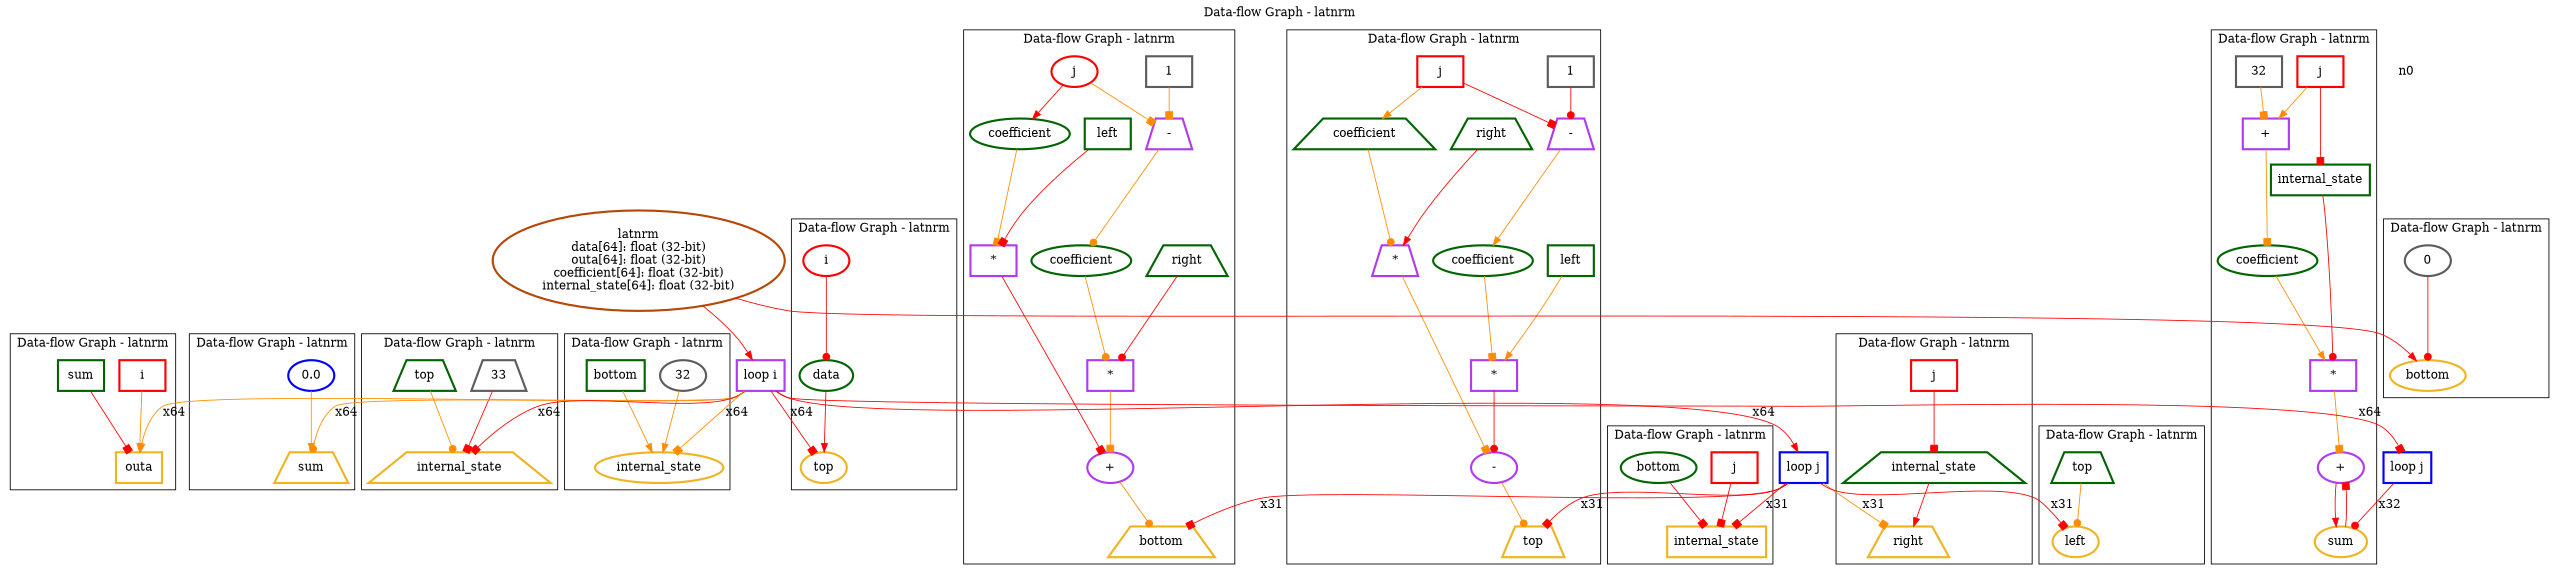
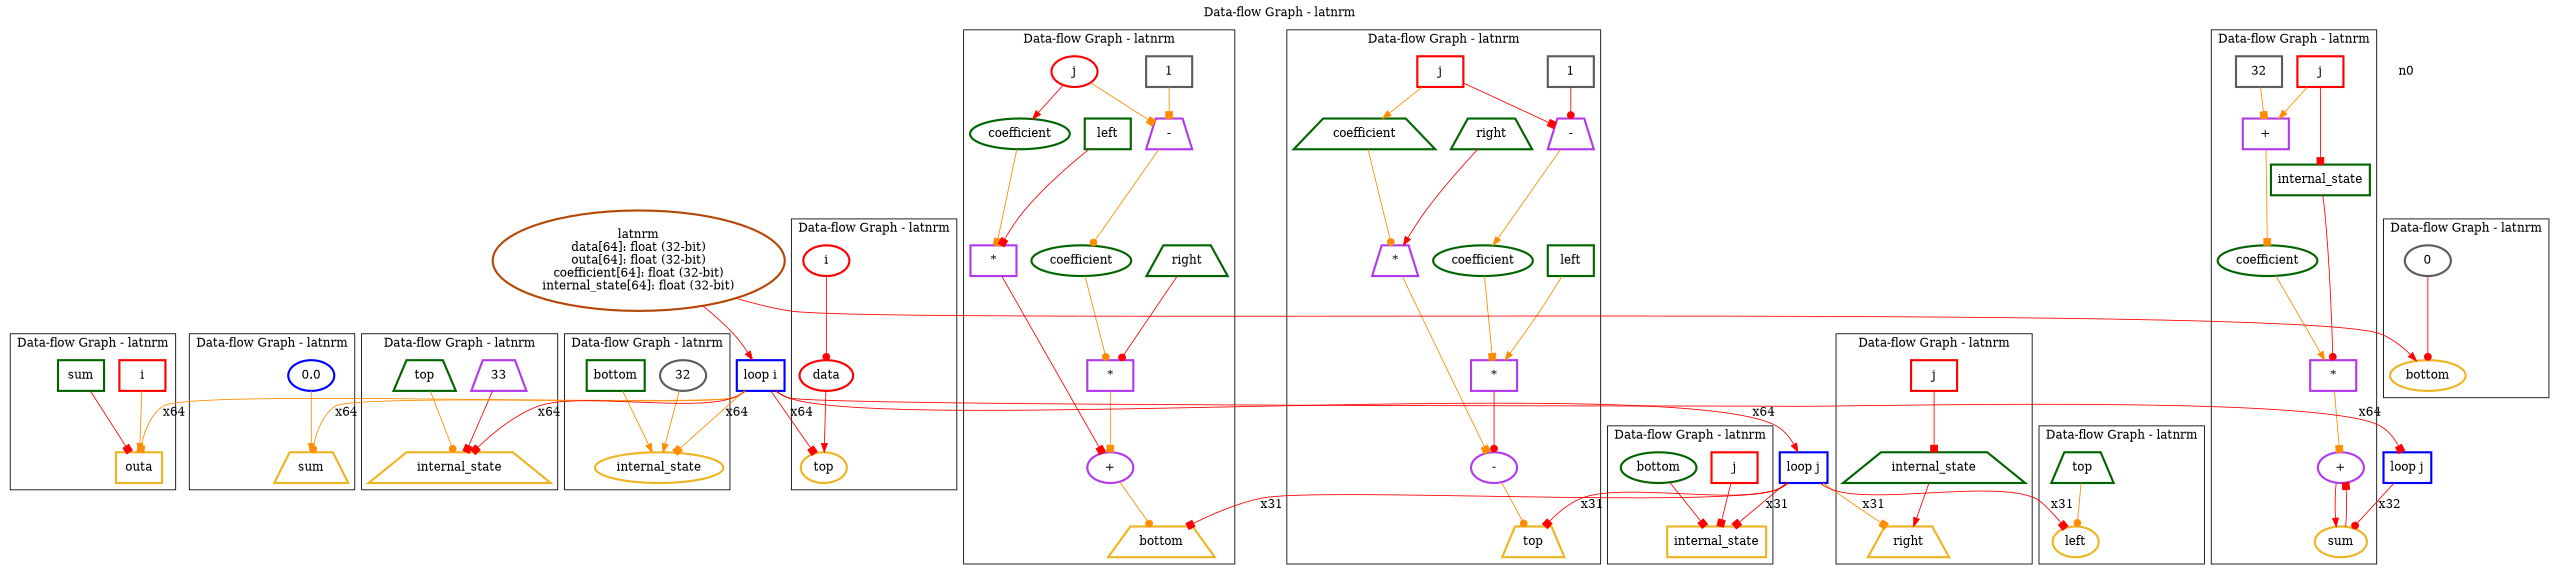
  digraph {
    label="Data-flow Graph - latnrm"
    labelloc=t
    node [color=darkgreen penwidth=2.5 shape=box]
    edge [arrowhead=box color=red]
    n60 [color=goldenrod2 label=outa]
    n61 [color=red label=i]
    n62 [label=sum]
    n51 [color=darkorchid2 label="+" shape=ellipse]
    n52 [color=goldenrod2 label=sum shape=ellipse]
    n53 [color=darkorchid2 label="*"]
    n54 [label=internal_state]
    n55 [color=red label=j]
    n56 [label=coefficient shape=ellipse]
    n57 [color=darkorchid2 label="+"]
    n59 [color=gray36 label=32]
    n48 [color=goldenrod2 label=sum shape=trapezium]
    n49 [color=blue1 label=0.0 shape=ellipse]
    n45 [color=goldenrod2 label=internal_state shape=trapezium]
-   n46 [color=gray36 label=33 shape=trapezium]
+   n46 [color=darkorchid2 label=33 shape=trapezium]
    n47 [label=top shape=trapezium]
    n42 [color=goldenrod2 label=internal_state shape=ellipse]
    n43 [color=gray36 label=32 shape=ellipse]
    n44 [label=bottom]
    n30 [color=goldenrod2 label=bottom shape=trapezium]
    n31 [color=darkorchid2 label="+" shape=ellipse]
    n32 [color=darkorchid2 label="*"]
    n33 [label=coefficient shape=ellipse]
    n34 [color=darkorchid2 label="-" shape=trapezium]
    n35 [color=red label=j shape=ellipse]
    n36 [color=gray36 label=1]
    n37 [label=right shape=trapezium]
    n38 [color=darkorchid2 label="*"]
    n39 [label=coefficient shape=ellipse]
    n41 [label=left]
    n18 [color=goldenrod2 label=top shape=trapezium]
    n19 [color=darkorchid2 label="-" shape=ellipse]
    n20 [color=darkorchid2 label="*"]
    n21 [label=coefficient shape=ellipse]
    n22 [color=darkorchid2 label="-" shape=trapezium]
    n23 [color=red label=j]
    n24 [color=gray36 label=1]
    n25 [label=left]
    n26 [color=darkorchid2 label="*" shape=trapezium]
    n27 [label=coefficient shape=trapezium]
    n29 [label=right shape=trapezium]
    n15 [color=goldenrod2 label=internal_state]
    n16 [color=red label=j]
    n17 [label=bottom shape=ellipse]
    n12 [color=goldenrod2 label=right shape=trapezium]
    n13 [label=internal_state shape=trapezium]
    n14 [color=red label=j]
    n10 [color=goldenrod2 label=left shape=ellipse]
    n11 [label=top shape=trapezium]
    n6 [color=goldenrod2 label=top shape=ellipse]
-   n7 [label=data shape=ellipse]
+   n7 [color=red label=data shape=ellipse]
    n8 [color=red label=i shape=ellipse]
    n2 [color=goldenrod2 label=bottom shape=ellipse]
    n4 [color=gray36 label=0 shape=ellipse]
    n1 [color="#b54707" label="latnrm\ndata[64]: float (32-bit)\nouta[64]: float (32-bit)\ncoefficient[64]: float (32-bit)\ninternal_state[64]: float (32-bit)\n" shape=ellipse]
-   n5 [color=darkorchid2 label="loop i"]
+   n5 [color=blue1 label="loop i"]
    n9 [color=blue1 label="loop j"]
    n50 [color=blue1 label="loop j"]
    n0 [color=white shape=ellipse]
    subgraph cluster_1 {
      n60
      n61
      n62
    }
    subgraph cluster_2 {
      n51
      n52
      n53
      n54
      n55
      n56
      n57
      n59
    }
    subgraph cluster_3 {
      n48
      n49
    }
    subgraph cluster_4 {
      n45
      n46
      n47
    }
    subgraph cluster_5 {
      n42
      n43
      n44
    }
    subgraph cluster_6 {
      n30
      n31
      n32
      n33
      n34
      n35
      n36
      n37
      n38
      n39
      n41
    }
    subgraph cluster_7 {
      n18
      n19
      n20
      n21
      n22
      n23
      n24
      n25
      n26
      n27
      n29
    }
    subgraph cluster_8 {
      n15
      n16
      n17
    }
    subgraph cluster_9 {
      n12
      n13
      n14
    }
    subgraph cluster_10 {
      n10
      n11
    }
    subgraph cluster_11 {
      n6
      n7
      n8
    }
    subgraph cluster_12 {
      n2
      n4
    }
    subgraph cluster_13 {
    }
    n61 -> n60 [arrowhead=normal color=darkorange]
    n62 -> n60
    n51 -> n52 [arrowhead=normal]
    n52 -> n51
    n53 -> n51 [color=darkorange]
    n54 -> n53 [arrowhead=dot]
    n55 -> n54
    n55 -> n57 [arrowhead=normal color=darkorange]
    n56 -> n53 [arrowhead=normal color=darkorange]
    n57 -> n56 [color=darkorange]
    n59 -> n57 [color=darkorange]
    n49 -> n48 [arrowhead=normal color=darkorange]
    n46 -> n45
    n47 -> n45 [arrowhead=dot color=darkorange]
    n43 -> n42 [arrowhead=normal color=darkorange]
    n44 -> n42 [arrowhead=normal color=darkorange]
    n31 -> n30 [arrowhead=dot color=darkorange]
    n32 -> n31 [color=darkorange]
    n33 -> n32 [arrowhead=dot color=darkorange]
    n34 -> n33 [arrowhead=dot color=darkorange]
    n35 -> n34 [color=darkorange]
    n35 -> n39 [arrowhead=normal]
    n36 -> n34 [color=darkorange]
    n37 -> n32 [arrowhead=dot]
    n38 -> n31
    n39 -> n38 [color=darkorange]
    n41 -> n38
    n19 -> n18 [arrowhead=dot color=darkorange]
    n20 -> n19 [arrowhead=dot]
    n21 -> n20 [color=darkorange]
    n22 -> n21 [arrowhead=normal color=darkorange]
    n23 -> n22
    n23 -> n27 [arrowhead=normal color=darkorange]
    n24 -> n22 [arrowhead=dot]
    n25 -> n20 [arrowhead=normal color=darkorange]
    n26 -> n19 [color=darkorange]
    n27 -> n26 [arrowhead=dot color=darkorange]
    n29 -> n26 [arrowhead=normal]
    n16 -> n15
    n17 -> n15
    n13 -> n12 [arrowhead=normal]
    n14 -> n13
    n11 -> n10 [arrowhead=dot color=darkorange]
    n7 -> n6 [arrowhead=normal]
    n8 -> n7 [arrowhead=dot]
    n4 -> n2 [arrowhead=dot]
    n1 -> n2 [arrowhead=normal]
    n1 -> n5 [arrowhead=normal]
-   n5 -> n60 [arrowhead=normal color=darkorange label=x64]
+   n5 -> n60 [color=darkorange label=x64]
    n5 -> n48 [arrowhead=dot color=darkorange label=x64]
    n5 -> n45 [label=x64]
    n5 -> n42 [color=darkorange label=x64]
    n5 -> n6 [label=x64]
    n5 -> n9 [arrowhead=normal label=x64]
    n5 -> n50 [label=x64]
    n9 -> n30 [label=x31]
    n9 -> n18 [label=x31]
    n9 -> n15 [label=x31]
    n9 -> n12 [color=darkorange label=x31]
    n9 -> n10 [label=x31]
    n50 -> n52 [arrowhead=dot label=x32]
  }
